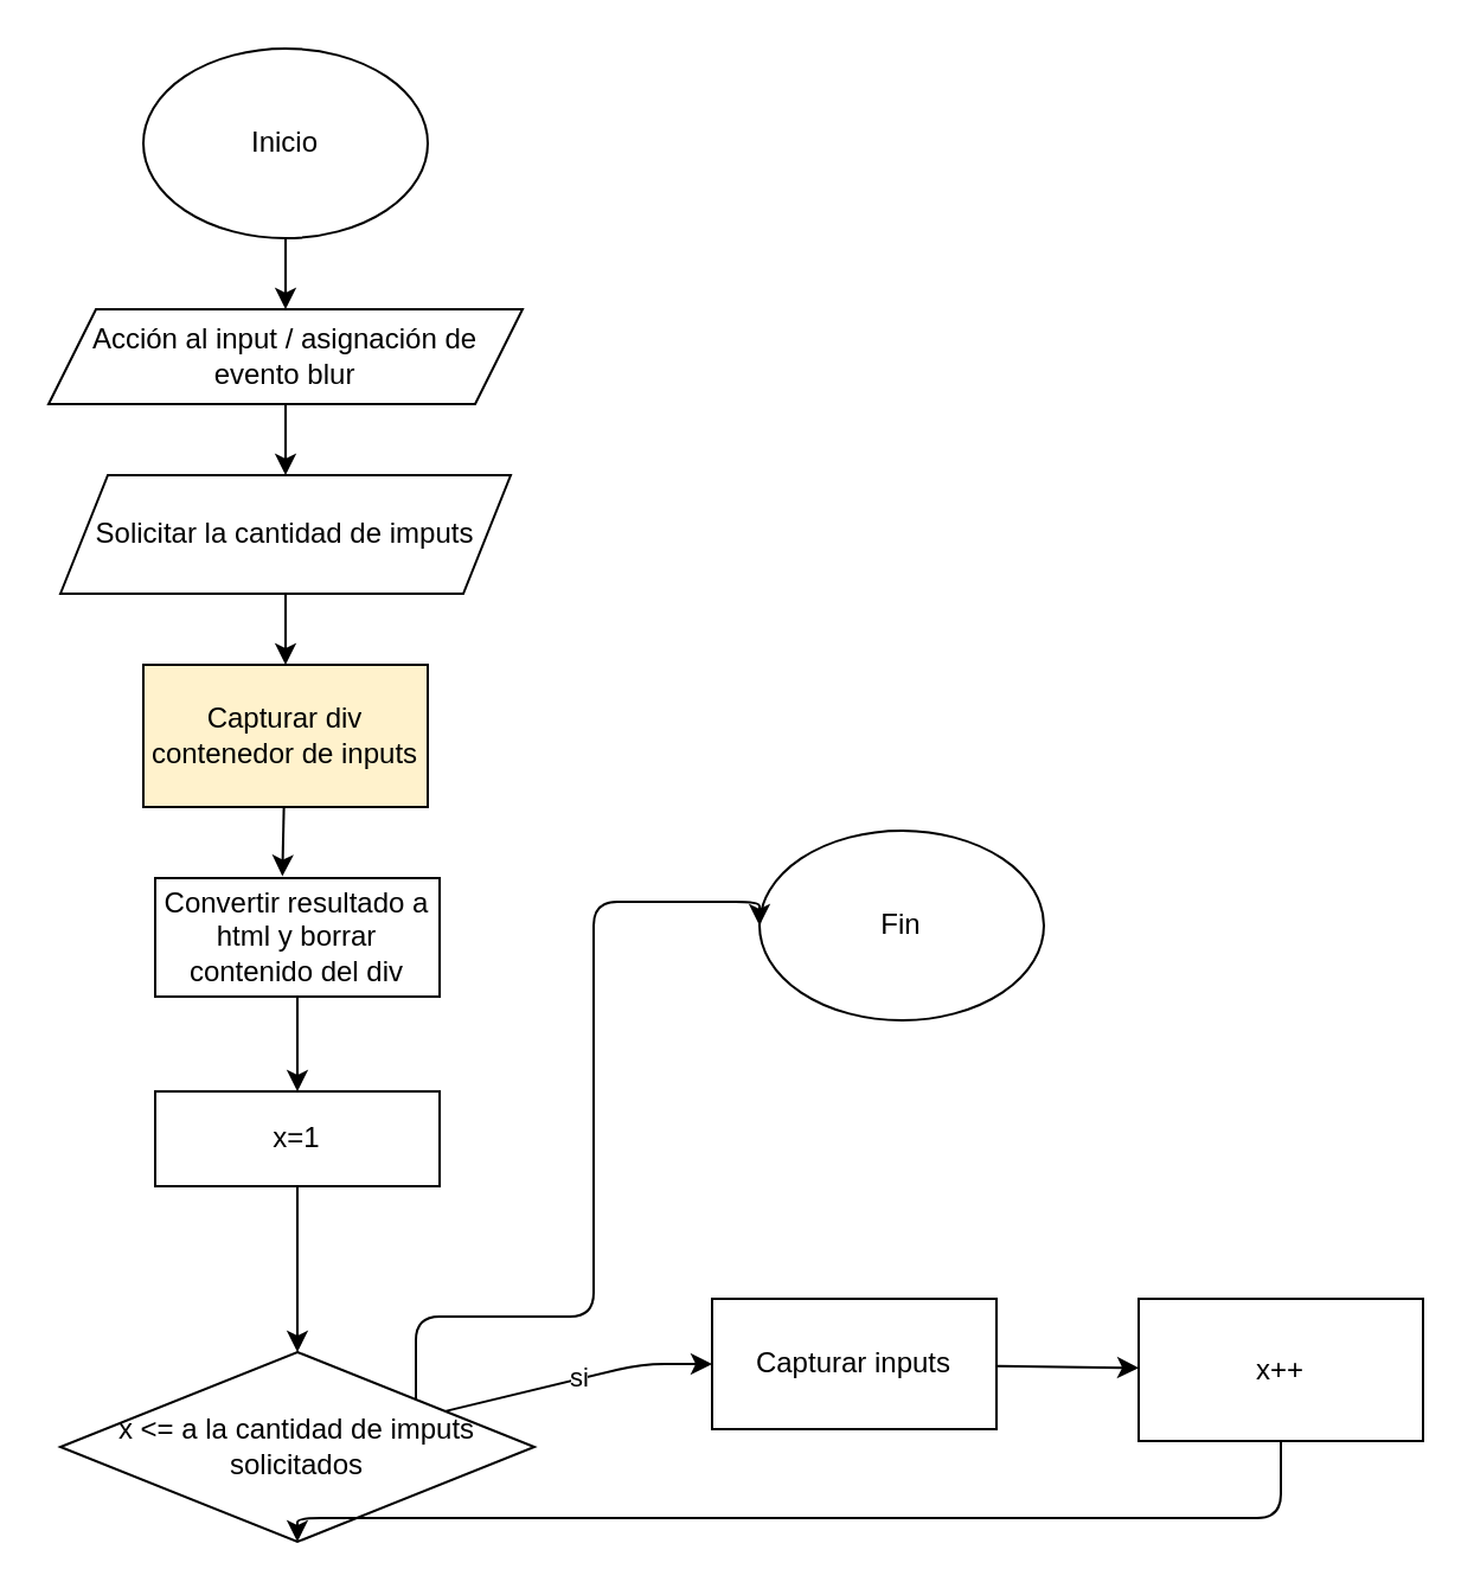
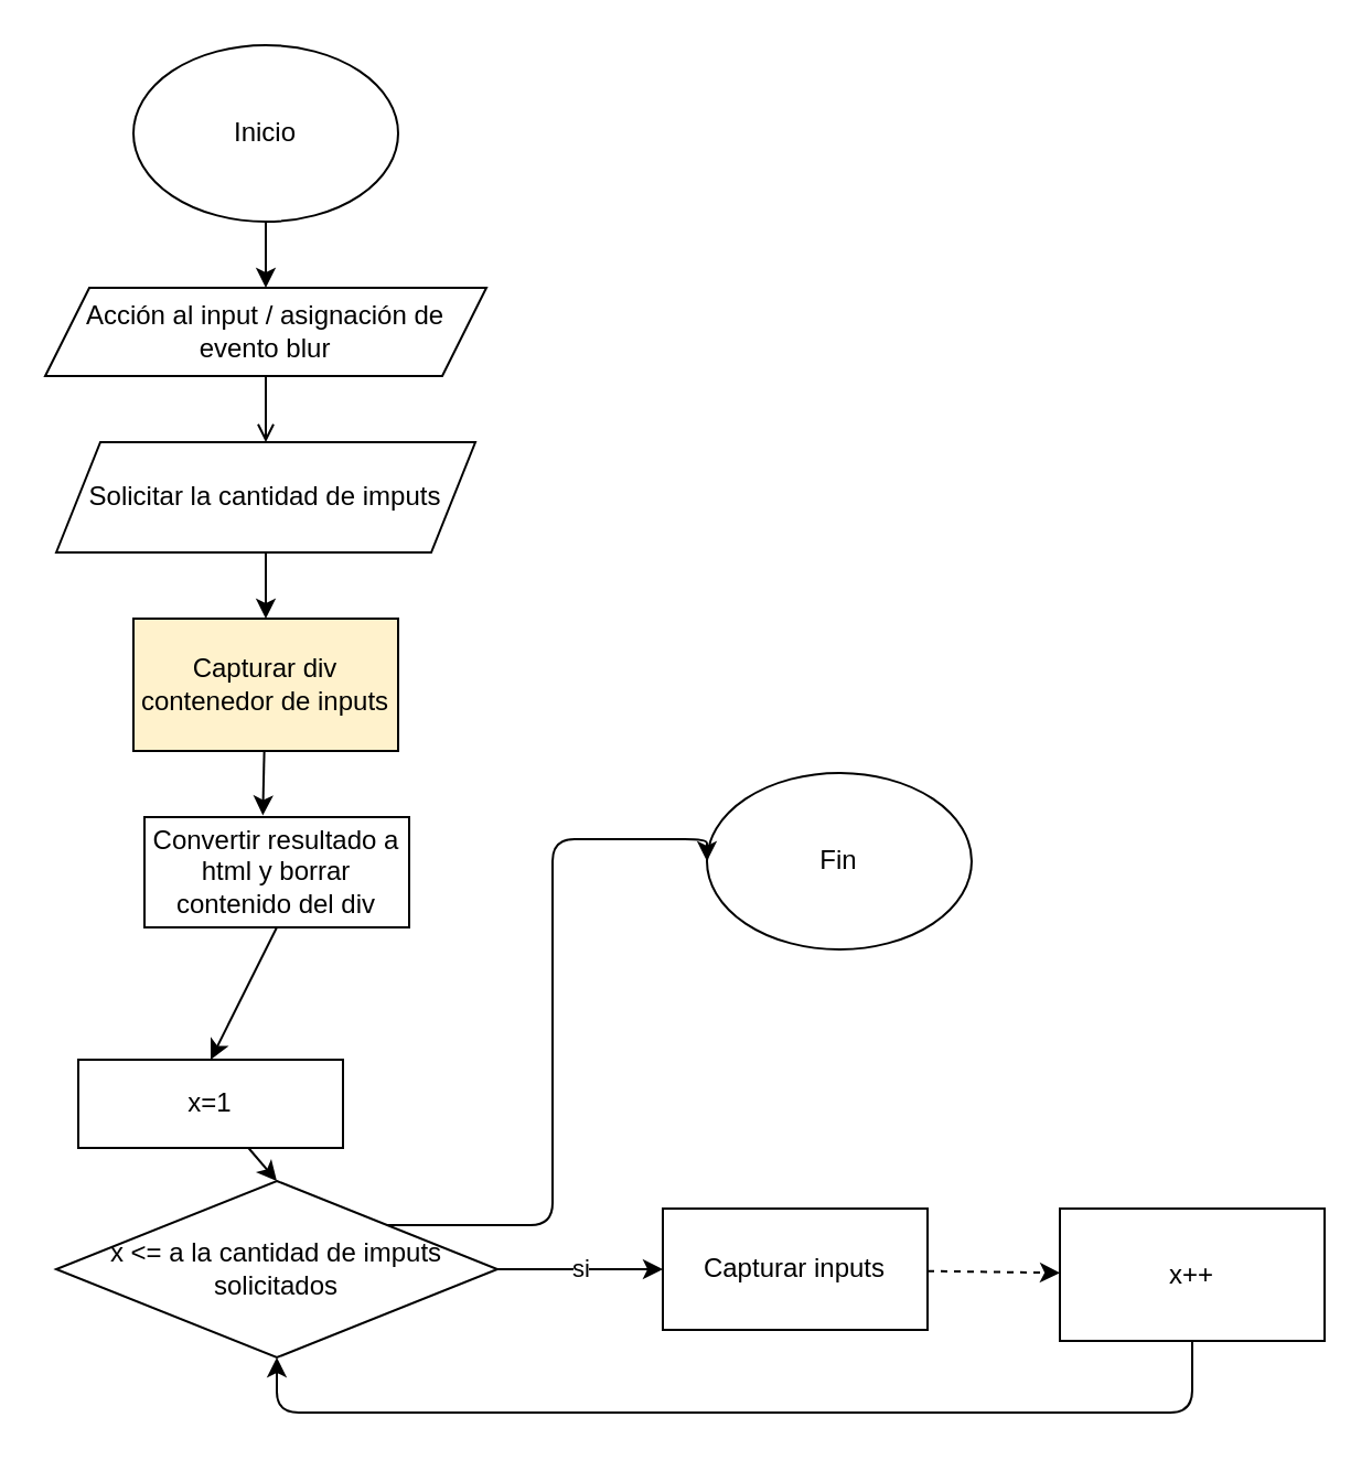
  <mxCell id="0" />
  <mxCell id="1" parent="0" />
  <mxCell id="2" style="edgeStyle=none;html=1;entryX=0.5;entryY=0;entryDx=0;entryDy=0;" edge="1" parent="1" source="3" target="13"><mxGeometry relative="1" as="geometry" /></mxCell>
  <mxCell id="3" value="Inicio" style="ellipse;whiteSpace=wrap;html=1;" vertex="1" parent="1"><mxGeometry x="60" y="20" width="120" height="80" as="geometry" /></mxCell>
  <mxCell id="4" value="Fin" style="ellipse;whiteSpace=wrap;html=1;" vertex="1" parent="1"><mxGeometry x="320" y="350" width="120" height="80" as="geometry" /></mxCell>
  <mxCell id="5" style="edgeStyle=none;html=1;exitX=0.5;exitY=1;exitDx=0;exitDy=0;" edge="1" parent="1" source="6" target="15"><mxGeometry relative="1" as="geometry"><mxPoint x="250" y="280" as="targetPoint" /></mxGeometry></mxCell>
  <mxCell id="6" value="Solicitar la cantidad de imputs" style="shape=parallelogram;perimeter=parallelogramPerimeter;whiteSpace=wrap;html=1;fixedSize=1;" vertex="1" parent="1"><mxGeometry x="25" y="200" width="190" height="50" as="geometry" /></mxCell>
  <mxCell id="7" style="edgeStyle=none;html=1;exitX=0.5;exitY=1;exitDx=0;exitDy=0;entryX=0.5;entryY=0;entryDx=0;entryDy=0;" edge="1" parent="1" source="8" target="17"><mxGeometry relative="1" as="geometry" /></mxCell>
  <mxCell id="8" value="Convertir resultado a html y borrar contenido del div" style="rounded=0;whiteSpace=wrap;html=1;" vertex="1" parent="1"><mxGeometry x="65" y="370" width="120" height="50" as="geometry" /></mxCell>
  <mxCell id="9" value="si" style="edgeStyle=none;html=1;" edge="1" parent="1" source="11" target="19"><mxGeometry relative="1" as="geometry"><Array as="points"><mxPoint x="270" y="575" /></Array></mxGeometry></mxCell>
  <mxCell id="10" style="edgeStyle=orthogonalEdgeStyle;html=1;exitX=1;exitY=0;exitDx=0;exitDy=0;entryX=0;entryY=0.5;entryDx=0;entryDy=0;" edge="1" parent="1" source="11" target="4"><mxGeometry relative="1" as="geometry"><Array as="points"><mxPoint x="250" y="555" /><mxPoint x="250" y="380" /></Array></mxGeometry></mxCell>
- <mxCell id="11" value="x &amp;lt;= a la cantidad de imputs solicitados" style="rhombus;whiteSpace=wrap;html=1;" vertex="1" parent="1"><mxGeometry x="25" y="570" width="200" height="80" as="geometry" /></mxCell>
- <mxCell id="12" style="edgeStyle=none;html=1;entryX=0.5;entryY=0;entryDx=0;entryDy=0;" edge="1" parent="1" source="13" target="6"><mxGeometry relative="1" as="geometry" /></mxCell>
+ <mxCell id="11" value="x &amp;lt;= a la cantidad de imputs solicitados" style="rhombus;whiteSpace=wrap;html=1;" vertex="1" parent="1"><mxGeometry x="25" y="535" width="200" height="80" as="geometry" /></mxCell>
+ <mxCell id="12" style="edgeStyle=none;html=1;entryX=0.5;entryY=0;entryDx=0;entryDy=0;endArrow=open;" edge="1" parent="1" source="13" target="6"><mxGeometry relative="1" as="geometry" /></mxCell>
  <mxCell id="13" value="Acción al input / asignación de evento blur" style="shape=parallelogram;perimeter=parallelogramPerimeter;whiteSpace=wrap;html=1;fixedSize=1;" vertex="1" parent="1"><mxGeometry x="20" y="130" width="200" height="40" as="geometry" /></mxCell>
  <mxCell id="14" value="" style="edgeStyle=none;html=1;entryX=0.447;entryY=-0.016;entryDx=0;entryDy=0;entryPerimeter=0;" edge="1" parent="1" source="15" target="8"><mxGeometry relative="1" as="geometry" /></mxCell>
  <mxCell id="15" value="Capturar div contenedor de inputs&lt;br&gt;" style="rounded=0;whiteSpace=wrap;html=1;fillColor=#fff2cc;" vertex="1" parent="1"><mxGeometry x="60" y="280" width="120" height="60" as="geometry" /></mxCell>
  <mxCell id="16" style="edgeStyle=none;html=1;entryX=0.5;entryY=0;entryDx=0;entryDy=0;" edge="1" parent="1" source="17" target="11"><mxGeometry relative="1" as="geometry" /></mxCell>
- <mxCell id="17" value="x=1" style="rounded=0;whiteSpace=wrap;html=1;" vertex="1" parent="1"><mxGeometry x="65" y="460" width="120" height="40" as="geometry" /></mxCell>
- <mxCell id="18" value="" style="edgeStyle=none;html=1;" edge="1" parent="1" source="19" target="21"><mxGeometry relative="1" as="geometry" /></mxCell>
+ <mxCell id="17" value="x=1" style="rounded=0;whiteSpace=wrap;html=1;" vertex="1" parent="1"><mxGeometry x="35" y="480" width="120" height="40" as="geometry" /></mxCell>
+ <mxCell id="18" value="" style="edgeStyle=none;html=1;dashed=1;" edge="1" parent="1" source="19" target="21"><mxGeometry relative="1" as="geometry" /></mxCell>
  <mxCell id="19" value="Capturar inputs" style="rounded=0;whiteSpace=wrap;html=1;" vertex="1" parent="1"><mxGeometry x="300" y="547.5" width="120" height="55" as="geometry" /></mxCell>
  <mxCell id="20" style="edgeStyle=orthogonalEdgeStyle;html=1;entryX=0.5;entryY=1;entryDx=0;entryDy=0;" edge="1" parent="1" source="21" target="11"><mxGeometry relative="1" as="geometry"><Array as="points"><mxPoint x="540" y="640" /><mxPoint x="125" y="640" /></Array></mxGeometry></mxCell>
  <mxCell id="21" value="x++" style="rounded=0;whiteSpace=wrap;html=1;" vertex="1" parent="1"><mxGeometry x="480" y="547.5" width="120" height="60" as="geometry" /></mxCell>
